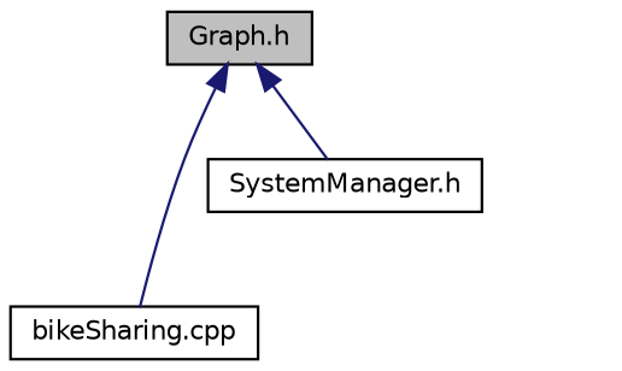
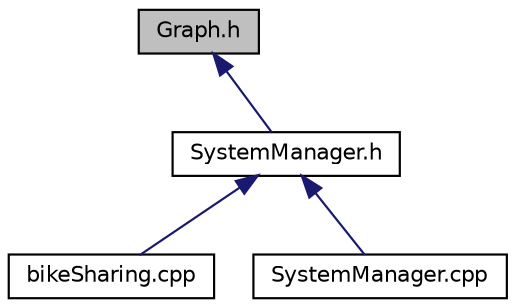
  digraph {
    node [color=black fillcolor=white fontname=Helvetica fontsize=10 shape=record style=filled]
    edge [color=midnightblue dir=back fontname=Helvetica fontsize=10 labelfontname=Helvetica labelfontsize=10 style=solid]
    n1 [fillcolor=grey75 fontcolor=black height=0.2 label="Graph.h" width=0.4]
    n2 [height=0.2 label="SystemManager.h" width=0.4]
    n3 [height=0.2 label="bikeSharing.cpp" width=0.4]
+   n4 [height=0.2 label="SystemManager.cpp" width=0.4]
    n1 -> n2
-   n1 -> n3
+   n2 -> n3
+   n2 -> n4
  }
